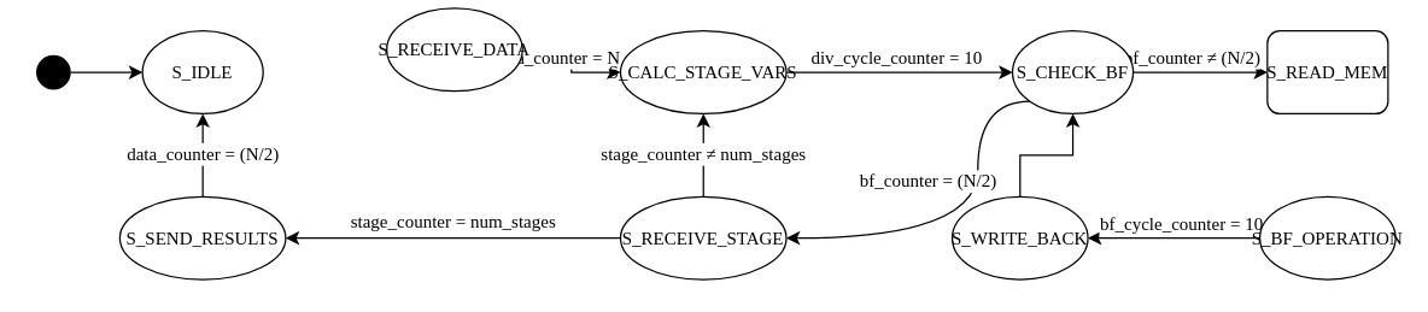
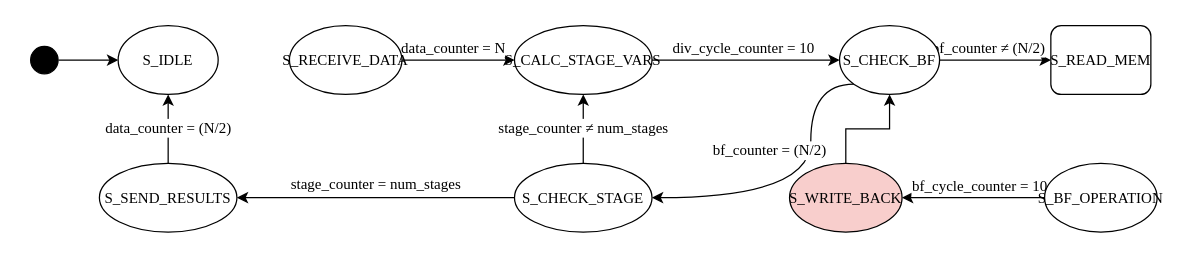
  <mxCell id="0" />
  <mxCell id="1" parent="0" />
  <mxCell id="2" style="edgeStyle=orthogonalEdgeStyle;rounded=0;orthogonalLoop=1;jettySize=auto;html=1;exitX=0.5;exitY=0.118;exitDx=0;exitDy=0;entryX=0;entryY=0.5;entryDx=0;entryDy=0;exitPerimeter=0;fontFamily=NewsGotT;fontSize=12;" parent="1" source="3" target="4" edge="1"><mxGeometry relative="1" as="geometry" /></mxCell>
  <mxCell id="3" value="" style="ellipse;html=1;shape=startState;fillColor=#000000;strokeColor=default;rounded=1;shadow=0;comic=0;labelBackgroundColor=none;fontFamily=NewsGotT;fontSize=12;fontColor=#000000;align=center;direction=south;" parent="1" vertex="1"><mxGeometry x="20" y="32.5" width="30" height="30" as="geometry" /></mxCell>
  <mxCell id="4" value="&lt;font data-font-src=&quot;https://db.onlinewebfonts.com/t/17e268efa7d01d3f0d6c6c4d95f4326c.ttf&quot;&gt;S_IDLE&lt;/font&gt;" style="ellipse;whiteSpace=wrap;html=1;fontFamily=NewsGotT;fontSize=12;" parent="1" vertex="1"><mxGeometry x="94" y="20" width="80" height="55" as="geometry" /></mxCell>
  <mxCell id="5" style="edgeStyle=orthogonalEdgeStyle;shape=connector;rounded=0;orthogonalLoop=1;jettySize=auto;html=1;exitX=1;exitY=0.5;exitDx=0;exitDy=0;entryX=0;entryY=0.5;entryDx=0;entryDy=0;strokeColor=default;align=center;verticalAlign=middle;fontFamily=NewsGotT;fontSize=12;fontColor=default;labelBackgroundColor=default;endArrow=classic;" parent="1" source="7" target="11" edge="1"><mxGeometry relative="1" as="geometry" /></mxCell>
  <mxCell id="6" value="data_counter = N" style="edgeLabel;html=1;align=center;verticalAlign=middle;resizable=0;points=[];strokeColor=default;fontFamily=NewsGotT;fontSize=12;fontColor=default;fillColor=default;" parent="5" vertex="1" connectable="0"><mxGeometry x="0.14" y="1" relative="1" as="geometry"><mxPoint x="-11" y="-9" as="offset" /></mxGeometry></mxCell>
- <mxCell id="7" value="&lt;font&gt;S_RECEIVE_DATA&lt;br&gt;&lt;/font&gt;" style="ellipse;whiteSpace=wrap;html=1;fontFamily=NewsGotT;fontSize=12;" parent="1" vertex="1"><mxGeometry x="256" y="5" width="90" height="55" as="geometry" /></mxCell>
+ <mxCell id="7" value="&lt;font&gt;S_RECEIVE_DATA&lt;br&gt;&lt;/font&gt;" style="ellipse;whiteSpace=wrap;html=1;fontFamily=NewsGotT;fontSize=12;" parent="1" vertex="1"><mxGeometry x="231" y="20" width="90" height="55" as="geometry" /></mxCell>
  <mxCell id="8" style="edgeStyle=orthogonalEdgeStyle;rounded=0;orthogonalLoop=1;jettySize=auto;html=1;exitX=1;exitY=0.5;exitDx=0;exitDy=0;entryX=0;entryY=0.5;entryDx=0;entryDy=0;fontFamily=NewsGotT;fontSize=12;fontColor=default;" parent="1" source="11" target="16" edge="1"><mxGeometry relative="1" as="geometry"><mxPoint x="494" y="47.5" as="sourcePoint" /></mxGeometry></mxCell>
  <mxCell id="9" value="div_cycle_counter = 10" style="edgeLabel;html=1;align=center;verticalAlign=middle;resizable=0;points=[];strokeColor=default;fontFamily=NewsGotT;fontSize=12;fontColor=default;fillColor=default;" parent="8" vertex="1" connectable="0"><mxGeometry x="-0.038" relative="1" as="geometry"><mxPoint y="-10" as="offset" /></mxGeometry></mxCell>
  <mxCell id="10" value="" style="edgeLabel;html=1;align=center;verticalAlign=middle;resizable=0;points=[];strokeColor=default;fontFamily=NewsGotT;fontSize=12;fontColor=default;fillColor=default;" parent="8" vertex="1" connectable="0"><mxGeometry x="0.103" y="-1" relative="1" as="geometry"><mxPoint as="offset" /></mxGeometry></mxCell>
  <mxCell id="11" value="S_CALC_STAGE_VARS" style="ellipse;whiteSpace=wrap;html=1;fontFamily=NewsGotT;fontSize=12;" parent="1" vertex="1"><mxGeometry x="411" y="20" width="110" height="55" as="geometry" /></mxCell>
  <mxCell id="12" style="rounded=0;orthogonalLoop=1;jettySize=auto;html=1;exitX=1;exitY=0.5;exitDx=0;exitDy=0;entryX=0;entryY=0.5;entryDx=0;entryDy=0;fontFamily=NewsGotT;fontSize=12;fontColor=default;" parent="1" source="16" target="17" edge="1"><mxGeometry relative="1" as="geometry" /></mxCell>
  <mxCell id="13" value="bf_counter ≠ (N/2)" style="edgeLabel;html=1;align=center;verticalAlign=middle;resizable=0;points=[];strokeColor=default;fontFamily=NewsGotT;fontSize=12;fontColor=default;fillColor=default;" parent="12" vertex="1" connectable="0"><mxGeometry x="0.506" y="-8" relative="1" as="geometry"><mxPoint x="-29" y="-18" as="offset" /></mxGeometry></mxCell>
  <mxCell id="14" style="edgeStyle=orthogonalEdgeStyle;rounded=0;orthogonalLoop=1;jettySize=auto;html=1;exitX=0;exitY=1;exitDx=0;exitDy=0;entryX=1;entryY=0.5;entryDx=0;entryDy=0;curved=1;fontFamily=NewsGotT;fontSize=12;" parent="1" source="16" target="25" edge="1"><mxGeometry relative="1" as="geometry"><Array as="points"><mxPoint x="648" y="158" /></Array></mxGeometry></mxCell>
  <mxCell id="15" value="bf_counter = (N/2)" style="edgeLabel;html=1;align=center;verticalAlign=middle;resizable=0;points=[];fontFamily=NewsGotT;fontSize=12;" parent="14" vertex="1" connectable="0"><mxGeometry x="0.26" y="-14" relative="1" as="geometry"><mxPoint y="-24" as="offset" /></mxGeometry></mxCell>
  <mxCell id="16" value="S_CHECK_BF" style="ellipse;whiteSpace=wrap;html=1;fontFamily=NewsGotT;fontSize=12;" parent="1" vertex="1"><mxGeometry x="671" y="20" width="80" height="55" as="geometry" /></mxCell>
  <mxCell id="17" value="S_READ_MEM" style="whiteSpace=wrap;html=1;fontFamily=NewsGotT;fontSize=12;rounded=1;" parent="1" vertex="1"><mxGeometry x="840" y="20" width="80" height="55" as="geometry" /></mxCell>
  <mxCell id="18" style="edgeStyle=orthogonalEdgeStyle;rounded=0;orthogonalLoop=1;jettySize=auto;html=1;exitX=0;exitY=0.5;exitDx=0;exitDy=0;entryX=1;entryY=0.5;entryDx=0;entryDy=0;fontFamily=NewsGotT;fontSize=12;" parent="1" source="20" target="22" edge="1"><mxGeometry relative="1" as="geometry" /></mxCell>
  <mxCell id="19" value="bf_cycle_counter = 10" style="edgeLabel;html=1;align=center;verticalAlign=middle;resizable=0;points=[];fontFamily=NewsGotT;fontSize=12;" parent="18" vertex="1" connectable="0"><mxGeometry x="0.037" y="4" relative="1" as="geometry"><mxPoint x="6" y="-13" as="offset" /></mxGeometry></mxCell>
  <mxCell id="20" value="S_BF_OPERATION" style="ellipse;whiteSpace=wrap;html=1;fontFamily=NewsGotT;fontSize=12;" parent="1" vertex="1"><mxGeometry x="835" y="130" width="90" height="55" as="geometry" /></mxCell>
  <mxCell id="21" style="edgeStyle=orthogonalEdgeStyle;rounded=0;orthogonalLoop=1;jettySize=auto;html=1;exitX=0.5;exitY=0;exitDx=0;exitDy=0;entryX=0.5;entryY=1;entryDx=0;entryDy=0;fontFamily=NewsGotT;fontSize=12;" parent="1" source="22" target="16" edge="1"><mxGeometry relative="1" as="geometry" /></mxCell>
- <mxCell id="22" value="S_WRITE_BACK" style="ellipse;whiteSpace=wrap;html=1;fontFamily=NewsGotT;fontSize=12;" parent="1" vertex="1"><mxGeometry x="631" y="130" width="90" height="55" as="geometry" /></mxCell>
+ <mxCell id="22" value="S_WRITE_BACK" style="ellipse;whiteSpace=wrap;html=1;fontFamily=NewsGotT;fontSize=12;fillColor=#f8cecc;" parent="1" vertex="1"><mxGeometry x="631" y="130" width="90" height="55" as="geometry" /></mxCell>
  <mxCell id="23" value="&lt;font&gt;stage_counter&amp;nbsp;&lt;/font&gt;&lt;span class=&quot;NA6bn BxUVEf ILfuVd&quot; lang=&quot;en&quot;&gt;&lt;span class=&quot;hgKElc&quot;&gt;≠&lt;/span&gt;&lt;/span&gt;&lt;font&gt; num_stages&lt;/font&gt;" style="edgeStyle=orthogonalEdgeStyle;shape=connector;rounded=0;orthogonalLoop=1;jettySize=auto;html=1;exitX=0.5;exitY=0;exitDx=0;exitDy=0;entryX=0.5;entryY=1;entryDx=0;entryDy=0;strokeColor=default;align=center;verticalAlign=middle;fontFamily=NewsGotT;fontSize=12;fontColor=default;labelBackgroundColor=default;endArrow=classic;" parent="1" source="25" target="11" edge="1"><mxGeometry relative="1" as="geometry" /></mxCell>
  <mxCell id="24" value="stage_counter = num_stages" style="edgeStyle=orthogonalEdgeStyle;shape=connector;rounded=0;orthogonalLoop=1;jettySize=auto;html=1;exitX=0;exitY=0.5;exitDx=0;exitDy=0;entryX=1;entryY=0.5;entryDx=0;entryDy=0;strokeColor=default;align=center;verticalAlign=middle;fontFamily=NewsGotT;fontSize=12;fontColor=default;labelBackgroundColor=default;endArrow=classic;" parent="1" source="25" target="27" edge="1"><mxGeometry x="0.004" y="-11" relative="1" as="geometry"><mxPoint as="offset" /></mxGeometry></mxCell>
- <mxCell id="25" value="S_RECEIVE_STAGE" style="ellipse;whiteSpace=wrap;html=1;fontFamily=NewsGotT;fontSize=12;" parent="1" vertex="1"><mxGeometry x="411" y="130" width="110" height="55" as="geometry" /></mxCell>
+ <mxCell id="25" value="S_CHECK_STAGE" style="ellipse;whiteSpace=wrap;html=1;fontFamily=NewsGotT;fontSize=12;" parent="1" vertex="1"><mxGeometry x="411" y="130" width="110" height="55" as="geometry" /></mxCell>
  <mxCell id="26" value="data_counter = (N/2)" style="edgeStyle=orthogonalEdgeStyle;shape=connector;rounded=0;orthogonalLoop=1;jettySize=auto;html=1;exitX=0.5;exitY=0;exitDx=0;exitDy=0;entryX=0.5;entryY=1;entryDx=0;entryDy=0;strokeColor=default;align=center;verticalAlign=middle;fontFamily=NewsGotT;fontSize=12;fontColor=default;labelBackgroundColor=default;endArrow=classic;" parent="1" source="27" target="4" edge="1"><mxGeometry relative="1" as="geometry" /></mxCell>
  <mxCell id="27" value="S_SEND_RESULTS" style="ellipse;whiteSpace=wrap;html=1;fontFamily=NewsGotT;fontSize=12;" parent="1" vertex="1"><mxGeometry x="79" y="130" width="110" height="55" as="geometry" /></mxCell>
